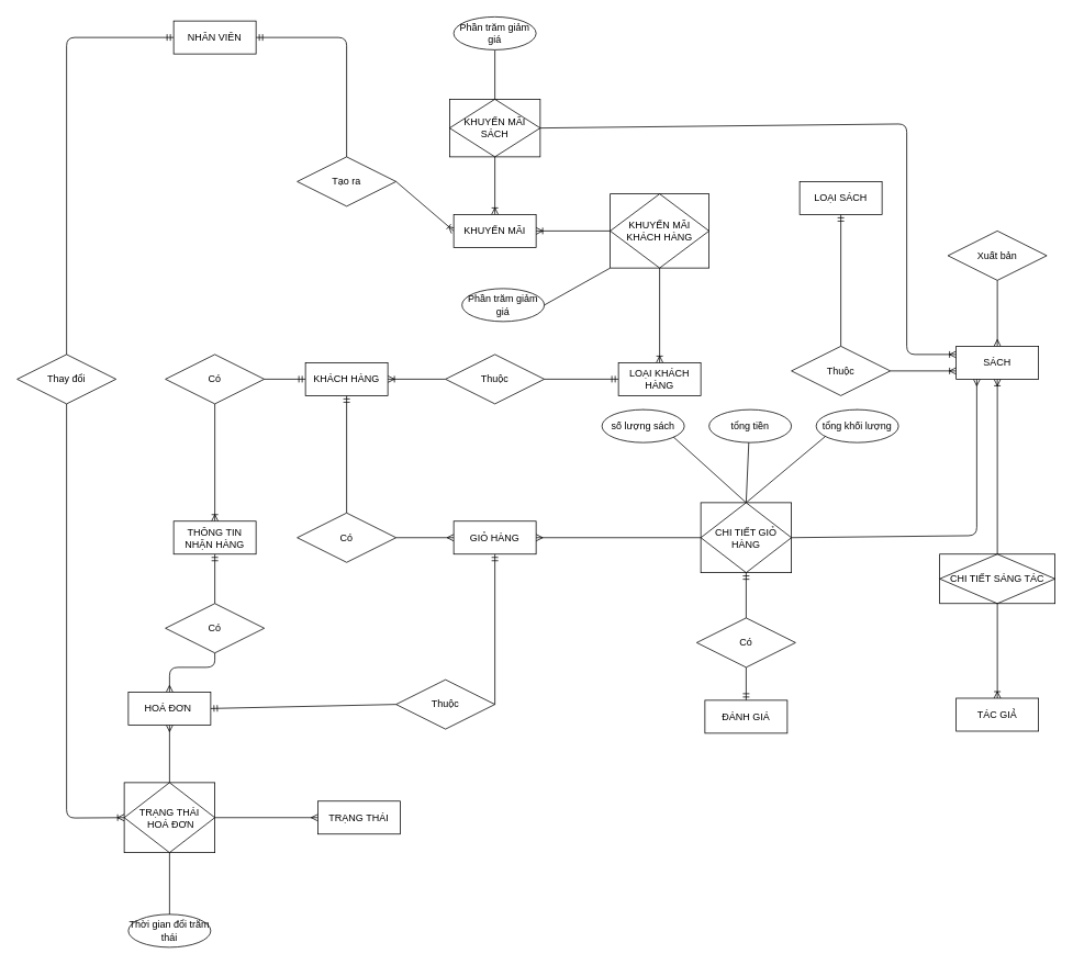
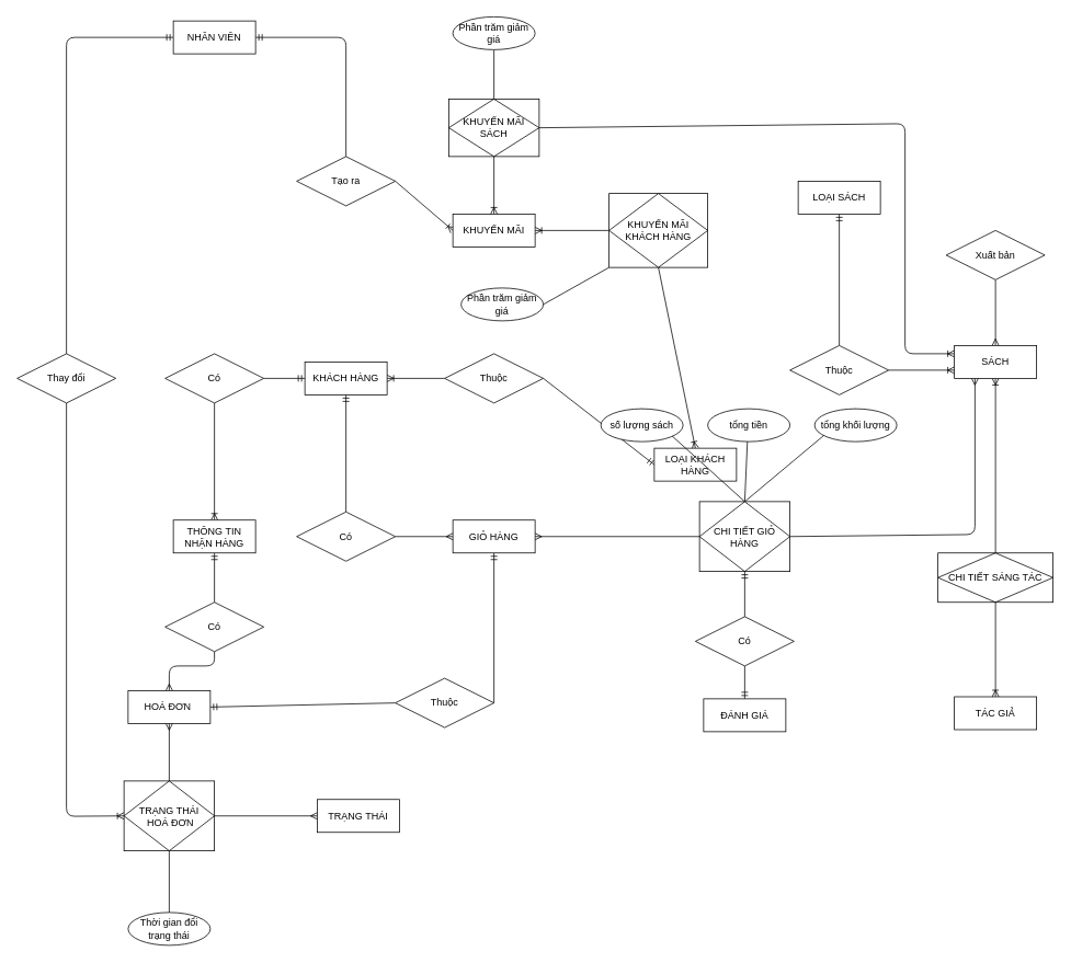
  <mxCell id="0" />
  <mxCell id="1" parent="0" />
  <mxCell id="2" style="edgeStyle=none;html=1;exitX=1;exitY=0.5;exitDx=0;exitDy=0;entryX=0.5;entryY=0;entryDx=0;entryDy=0;startArrow=ERmandOne;startFill=0;endArrow=none;endFill=0;" parent="1" source="4" target="39" edge="1"><mxGeometry relative="1" as="geometry"><Array as="points"><mxPoint x="420" y="45" /></Array></mxGeometry></mxCell>
  <mxCell id="3" style="edgeStyle=none;html=1;exitX=0;exitY=0.5;exitDx=0;exitDy=0;entryX=0.5;entryY=0;entryDx=0;entryDy=0;startArrow=ERmandOne;startFill=0;endArrow=none;endFill=0;" parent="1" source="4" target="61" edge="1"><mxGeometry relative="1" as="geometry"><Array as="points"><mxPoint x="80" y="45" /></Array></mxGeometry></mxCell>
  <mxCell id="4" value="NHÂN VIÊN" style="rounded=0;arcSize=10;whiteSpace=wrap;html=1;align=center;" parent="1" vertex="1"><mxGeometry x="210" y="25" width="100" height="40" as="geometry" /></mxCell>
  <mxCell id="5" style="edgeStyle=none;html=1;exitX=1;exitY=0.5;exitDx=0;exitDy=0;entryX=0;entryY=0.5;entryDx=0;entryDy=0;startArrow=ERoneToMany;startFill=0;endArrow=none;endFill=0;" parent="1" source="9" target="13" edge="1"><mxGeometry relative="1" as="geometry" /></mxCell>
  <mxCell id="6" style="edgeStyle=none;html=1;exitX=0.5;exitY=1;exitDx=0;exitDy=0;entryX=0.5;entryY=0;entryDx=0;entryDy=0;endArrow=none;endFill=0;startArrow=ERmandOne;startFill=0;" parent="1" source="9" target="44" edge="1"><mxGeometry relative="1" as="geometry" /></mxCell>
  <mxCell id="7" style="edgeStyle=none;html=1;exitX=0;exitY=0.5;exitDx=0;exitDy=0;entryX=1;entryY=0.5;entryDx=0;entryDy=0;startArrow=ERmandOne;startFill=0;endArrow=none;endFill=0;" parent="1" source="9" target="67" edge="1"><mxGeometry relative="1" as="geometry" /></mxCell>
  <mxCell id="8" style="edgeStyle=none;html=1;exitX=0.5;exitY=1;exitDx=0;exitDy=0;entryX=0.5;entryY=0;entryDx=0;entryDy=0;startArrow=ERmandOne;startFill=0;endArrow=none;endFill=0;" parent="1" source="48" target="68" edge="1"><mxGeometry relative="1" as="geometry" /></mxCell>
  <mxCell id="9" value="KHÁCH HÀNG" style="whiteSpace=wrap;html=1;align=center;rounded=0;" parent="1" vertex="1"><mxGeometry x="370" y="440" width="100" height="40" as="geometry" /></mxCell>
  <mxCell id="10" style="edgeStyle=none;html=1;exitX=0;exitY=0.5;exitDx=0;exitDy=0;entryX=1;entryY=0.5;entryDx=0;entryDy=0;startArrow=ERmandOne;startFill=0;endArrow=none;endFill=0;" parent="1" source="12" target="13" edge="1"><mxGeometry relative="1" as="geometry" /></mxCell>
  <mxCell id="11" style="edgeStyle=none;html=1;exitX=0.5;exitY=0;exitDx=0;exitDy=0;entryX=0.5;entryY=1;entryDx=0;entryDy=0;startArrow=ERoneToMany;startFill=0;endArrow=none;endFill=0;" parent="1" source="12" target="36" edge="1"><mxGeometry relative="1" as="geometry" /></mxCell>
- <mxCell id="12" value="LOẠI KHÁCH HÀNG" style="whiteSpace=wrap;html=1;align=center;rounded=0;sketch=0;" parent="1" vertex="1"><mxGeometry x="750" y="440" width="100" height="40" as="geometry" /></mxCell>
+ <mxCell id="12" value="LOẠI KHÁCH HÀNG" style="whiteSpace=wrap;html=1;align=center;rounded=0;sketch=0;" parent="1" vertex="1"><mxGeometry x="795" y="545" width="100" height="40" as="geometry" /></mxCell>
  <mxCell id="13" value="Thuộc" style="shape=rhombus;perimeter=rhombusPerimeter;whiteSpace=wrap;html=1;align=center;rounded=0;sketch=0;" parent="1" vertex="1"><mxGeometry x="540" y="430" width="120" height="60" as="geometry" /></mxCell>
  <mxCell id="14" style="edgeStyle=none;html=1;exitX=0;exitY=0.75;exitDx=0;exitDy=0;entryX=1;entryY=0.5;entryDx=0;entryDy=0;startArrow=ERoneToMany;startFill=0;endArrow=none;endFill=0;" parent="1" source="19" target="26" edge="1"><mxGeometry relative="1" as="geometry" /></mxCell>
  <mxCell id="15" style="edgeStyle=none;html=1;exitX=0.5;exitY=1;exitDx=0;exitDy=0;entryX=0.5;entryY=0;entryDx=0;entryDy=0;startArrow=ERoneToMany;startFill=0;endArrow=none;endFill=0;" parent="1" source="19" target="28" edge="1"><mxGeometry relative="1" as="geometry" /></mxCell>
  <mxCell id="16" style="edgeStyle=none;html=1;exitX=0;exitY=0.25;exitDx=0;exitDy=0;entryX=1;entryY=0.5;entryDx=0;entryDy=0;startArrow=ERoneToMany;startFill=0;endArrow=none;endFill=0;" parent="1" source="19" target="34" edge="1"><mxGeometry relative="1" as="geometry"><Array as="points"><mxPoint x="1100" y="430" /><mxPoint x="1100" y="150" /></Array></mxGeometry></mxCell>
  <mxCell id="17" style="edgeStyle=none;html=1;exitX=0.25;exitY=1;exitDx=0;exitDy=0;entryX=1;entryY=0.5;entryDx=0;entryDy=0;startArrow=ERmany;startFill=0;endArrow=none;endFill=0;" parent="1" source="19" target="48" edge="1"><mxGeometry relative="1" as="geometry"><Array as="points"><mxPoint x="1185" y="650" /></Array></mxGeometry></mxCell>
  <mxCell id="18" style="edgeStyle=none;html=1;exitX=0.5;exitY=0;exitDx=0;exitDy=0;entryX=0.5;entryY=1;entryDx=0;entryDy=0;startArrow=ERmany;startFill=0;endArrow=none;endFill=0;" edge="1" parent="1" source="19" target="27"><mxGeometry relative="1" as="geometry" /></mxCell>
  <mxCell id="19" value="SÁCH" style="whiteSpace=wrap;html=1;align=center;rounded=0;" parent="1" vertex="1"><mxGeometry x="1160" y="420" width="100" height="40" as="geometry" /></mxCell>
  <mxCell id="20" style="edgeStyle=none;html=1;entryX=0.5;entryY=1;entryDx=0;entryDy=0;startArrow=ERoneToMany;startFill=0;endArrow=none;endFill=0;" parent="1" source="21" target="28" edge="1"><mxGeometry relative="1" as="geometry" /></mxCell>
  <mxCell id="21" value="TÁC GIẢ" style="whiteSpace=wrap;html=1;align=center;rounded=0;" parent="1" vertex="1"><mxGeometry x="1160" y="847.5" width="100" height="40" as="geometry" /></mxCell>
  <mxCell id="22" style="edgeStyle=none;html=1;exitX=0.5;exitY=0;exitDx=0;exitDy=0;entryX=0.5;entryY=1;entryDx=0;entryDy=0;startArrow=ERmandOne;startFill=0;endArrow=none;endFill=0;" parent="1" source="23" target="68" edge="1"><mxGeometry relative="1" as="geometry" /></mxCell>
  <mxCell id="23" value="ĐÁNH GIÁ" style="whiteSpace=wrap;html=1;align=center;rounded=0;" parent="1" vertex="1"><mxGeometry x="855" y="850" width="100" height="40" as="geometry" /></mxCell>
  <mxCell id="24" style="edgeStyle=none;html=1;exitX=0.5;exitY=1;exitDx=0;exitDy=0;entryX=0.5;entryY=0;entryDx=0;entryDy=0;startArrow=ERmandOne;startFill=0;endArrow=none;endFill=0;" parent="1" source="25" target="26" edge="1"><mxGeometry relative="1" as="geometry" /></mxCell>
  <mxCell id="25" value="LOẠI SÁCH" style="whiteSpace=wrap;html=1;align=center;rounded=0;" parent="1" vertex="1"><mxGeometry x="970" y="220" width="100" height="40" as="geometry" /></mxCell>
  <mxCell id="26" value="Thuộc" style="shape=rhombus;perimeter=rhombusPerimeter;whiteSpace=wrap;html=1;align=center;rounded=0;" parent="1" vertex="1"><mxGeometry x="960" y="420" width="120" height="60" as="geometry" /></mxCell>
  <mxCell id="27" value="Xuất bản" style="shape=rhombus;perimeter=rhombusPerimeter;whiteSpace=wrap;html=1;align=center;rounded=0;" parent="1" vertex="1"><mxGeometry x="1150" y="280" width="120" height="60" as="geometry" /></mxCell>
  <mxCell id="28" value="CHI TIẾT SÁNG TÁC" style="shape=associativeEntity;whiteSpace=wrap;html=1;align=center;rounded=0;sketch=0;" parent="1" vertex="1"><mxGeometry x="1140" y="672.5" width="140" height="60" as="geometry" /></mxCell>
  <mxCell id="29" style="edgeStyle=none;html=1;exitX=1;exitY=0.5;exitDx=0;exitDy=0;entryX=0;entryY=0.5;entryDx=0;entryDy=0;startArrow=ERoneToMany;startFill=0;endArrow=none;endFill=0;" parent="1" source="32" target="36" edge="1"><mxGeometry relative="1" as="geometry" /></mxCell>
  <mxCell id="30" style="edgeStyle=none;html=1;exitX=0.5;exitY=0;exitDx=0;exitDy=0;entryX=0.5;entryY=1;entryDx=0;entryDy=0;startArrow=ERoneToMany;startFill=0;endArrow=none;endFill=0;" parent="1" source="32" target="34" edge="1"><mxGeometry relative="1" as="geometry" /></mxCell>
  <mxCell id="31" style="edgeStyle=none;html=1;exitX=0;exitY=0.5;exitDx=0;exitDy=0;entryX=1;entryY=0.5;entryDx=0;entryDy=0;startArrow=ERoneToMany;startFill=0;endArrow=none;endFill=0;" parent="1" source="32" target="39" edge="1"><mxGeometry relative="1" as="geometry" /></mxCell>
  <mxCell id="32" value="KHUYẾN MÃI" style="rounded=0;arcSize=10;whiteSpace=wrap;html=1;align=center;" parent="1" vertex="1"><mxGeometry x="550" y="260" width="100" height="40" as="geometry" /></mxCell>
  <mxCell id="33" style="edgeStyle=none;html=1;exitX=0.5;exitY=0;exitDx=0;exitDy=0;entryX=0.5;entryY=1;entryDx=0;entryDy=0;startArrow=none;startFill=0;endArrow=none;endFill=0;" parent="1" source="34" target="38" edge="1"><mxGeometry relative="1" as="geometry" /></mxCell>
  <mxCell id="34" value="KHUYẾN MÃI SÁCH" style="shape=associativeEntity;whiteSpace=wrap;html=1;align=center;rounded=0;sketch=0;" parent="1" vertex="1"><mxGeometry x="545" y="120" width="110" height="70" as="geometry" /></mxCell>
  <mxCell id="35" style="edgeStyle=none;html=1;exitX=0;exitY=1;exitDx=0;exitDy=0;entryX=1;entryY=0.5;entryDx=0;entryDy=0;startArrow=none;startFill=0;endArrow=none;endFill=0;" parent="1" source="36" target="37" edge="1"><mxGeometry relative="1" as="geometry" /></mxCell>
  <mxCell id="36" value="KHUYẾN MÃI KHÁCH HÀNG" style="shape=associativeEntity;whiteSpace=wrap;html=1;align=center;rounded=0;sketch=0;" parent="1" vertex="1"><mxGeometry x="740" y="235" width="120" height="90" as="geometry" /></mxCell>
  <mxCell id="37" value="Phần trăm giảm giá" style="ellipse;whiteSpace=wrap;html=1;align=center;rounded=0;sketch=0;" parent="1" vertex="1"><mxGeometry x="560" y="350" width="100" height="40" as="geometry" /></mxCell>
  <mxCell id="38" value="Phần trăm giảm giá" style="ellipse;whiteSpace=wrap;html=1;align=center;rounded=0;sketch=0;" parent="1" vertex="1"><mxGeometry x="550" y="20" width="100" height="40" as="geometry" /></mxCell>
  <mxCell id="39" value="Tạo ra" style="shape=rhombus;perimeter=rhombusPerimeter;whiteSpace=wrap;html=1;align=center;rounded=0;" parent="1" vertex="1"><mxGeometry x="360" y="190" width="120" height="60" as="geometry" /></mxCell>
  <mxCell id="40" style="edgeStyle=none;html=1;exitX=0;exitY=0.5;exitDx=0;exitDy=0;entryX=1;entryY=0.5;entryDx=0;entryDy=0;startArrow=ERmany;startFill=0;endArrow=none;endFill=0;" parent="1" source="43" target="44" edge="1"><mxGeometry relative="1" as="geometry" /></mxCell>
  <mxCell id="41" style="edgeStyle=none;html=1;exitX=1;exitY=0.5;exitDx=0;exitDy=0;entryX=0;entryY=0.5;entryDx=0;entryDy=0;startArrow=ERmany;startFill=0;endArrow=none;endFill=0;" parent="1" source="43" target="48" edge="1"><mxGeometry relative="1" as="geometry" /></mxCell>
  <mxCell id="42" style="edgeStyle=none;html=1;exitX=0.5;exitY=1;exitDx=0;exitDy=0;entryX=1;entryY=0.5;entryDx=0;entryDy=0;startArrow=ERmandOne;startFill=0;endArrow=none;endFill=0;" parent="1" source="43" target="60" edge="1"><mxGeometry relative="1" as="geometry" /></mxCell>
  <mxCell id="43" value="GIỎ HÀNG" style="rounded=0;arcSize=10;whiteSpace=wrap;html=1;align=center;" parent="1" vertex="1"><mxGeometry x="550" y="632.5" width="100" height="40" as="geometry" /></mxCell>
  <mxCell id="44" value="Có" style="shape=rhombus;perimeter=rhombusPerimeter;whiteSpace=wrap;html=1;align=center;rounded=0;sketch=0;" parent="1" vertex="1"><mxGeometry x="360" y="622.5" width="120" height="60" as="geometry" /></mxCell>
  <mxCell id="45" style="edgeStyle=none;html=1;exitX=0.5;exitY=0;exitDx=0;exitDy=0;entryX=0.5;entryY=0;entryDx=0;entryDy=0;startArrow=none;startFill=0;endArrow=open;endFill=0;" parent="1" source="48" target="62" edge="1"><mxGeometry relative="1" as="geometry" /></mxCell>
  <mxCell id="46" style="edgeStyle=none;html=1;exitX=0.5;exitY=0;exitDx=0;exitDy=0;entryX=0.5;entryY=0;entryDx=0;entryDy=0;startArrow=none;startFill=0;endArrow=none;endFill=0;" parent="1" source="48" target="63" edge="1"><mxGeometry relative="1" as="geometry" /></mxCell>
  <mxCell id="47" style="edgeStyle=none;html=1;exitX=0.5;exitY=0;exitDx=0;exitDy=0;entryX=0.5;entryY=0;entryDx=0;entryDy=0;startArrow=none;startFill=0;endArrow=none;endFill=0;" parent="1" source="48" target="49" edge="1"><mxGeometry relative="1" as="geometry" /></mxCell>
  <mxCell id="48" value="CHI TIẾT GIỎ HÀNG" style="shape=associativeEntity;whiteSpace=wrap;html=1;align=center;rounded=0;sketch=0;" parent="1" vertex="1"><mxGeometry x="850" y="610" width="110" height="85" as="geometry" /></mxCell>
  <mxCell id="49" value="số lượng sách" style="ellipse;whiteSpace=wrap;html=1;align=center;rounded=0;sketch=0;" parent="1" vertex="1"><mxGeometry x="730" y="497" width="100" height="40" as="geometry" /></mxCell>
  <mxCell id="50" style="edgeStyle=none;html=1;exitX=0.5;exitY=1;exitDx=0;exitDy=0;entryX=0.5;entryY=0;entryDx=0;entryDy=0;startArrow=ERmany;startFill=0;endArrow=none;endFill=0;" parent="1" source="54" target="58" edge="1"><mxGeometry relative="1" as="geometry"><mxPoint x="370" y="845" as="targetPoint" /></mxGeometry></mxCell>
  <mxCell id="51" style="edgeStyle=none;html=1;exitX=1;exitY=0.5;exitDx=0;exitDy=0;entryX=0;entryY=0.5;entryDx=0;entryDy=0;startArrow=ERmandOne;startFill=0;endArrow=none;endFill=0;" parent="1" source="54" target="60" edge="1"><mxGeometry relative="1" as="geometry" /></mxCell>
  <mxCell id="52" style="edgeStyle=none;html=1;exitX=0;exitY=0.5;exitDx=0;exitDy=0;entryX=0.5;entryY=1;entryDx=0;entryDy=0;startArrow=ERoneToMany;startFill=0;endArrow=none;endFill=0;" parent="1" source="58" target="61" edge="1"><mxGeometry relative="1" as="geometry"><Array as="points"><mxPoint x="80" y="993" /></Array></mxGeometry></mxCell>
  <mxCell id="53" style="edgeStyle=none;html=1;exitX=0.5;exitY=0;exitDx=0;exitDy=0;entryX=0.5;entryY=1;entryDx=0;entryDy=0;startArrow=ERmany;startFill=0;endArrow=none;endFill=0;" edge="1" parent="1" source="54" target="69"><mxGeometry relative="1" as="geometry"><Array as="points"><mxPoint x="205" y="810" /><mxPoint y="810" x="260" /></Array></mxGeometry></mxCell>
  <mxCell id="54" value="HOÁ ĐƠN&amp;nbsp;" style="whiteSpace=wrap;html=1;align=center;rounded=0;" parent="1" vertex="1"><mxGeometry x="155" y="840" width="100" height="40" as="geometry" /></mxCell>
  <mxCell id="55" style="edgeStyle=none;html=1;exitX=0;exitY=0.5;exitDx=0;exitDy=0;entryX=1;entryY=0.5;entryDx=0;entryDy=0;startArrow=ERmany;startFill=0;endArrow=none;endFill=0;" parent="1" source="56" target="58" edge="1"><mxGeometry relative="1" as="geometry"><mxPoint x="490" y="845" as="targetPoint" /></mxGeometry></mxCell>
  <mxCell id="56" value="TRẠNG THÁI" style="whiteSpace=wrap;html=1;align=center;rounded=0;" parent="1" vertex="1"><mxGeometry x="385" y="972.5" width="100" height="40" as="geometry" /></mxCell>
  <mxCell id="57" style="edgeStyle=none;html=1;exitX=0.5;exitY=1;exitDx=0;exitDy=0;entryX=0.5;entryY=0;entryDx=0;entryDy=0;startArrow=none;startFill=0;endArrow=none;endFill=0;" parent="1" source="58" target="59" edge="1"><mxGeometry relative="1" as="geometry" /></mxCell>
  <mxCell id="58" value="TRẠNG THÁI&lt;br&gt;&amp;nbsp;HOÁ ĐƠN" style="shape=associativeEntity;whiteSpace=wrap;html=1;align=center;rounded=0;sketch=0;" parent="1" vertex="1"><mxGeometry x="150" y="950" width="110" height="85" as="geometry" /></mxCell>
- <mxCell id="59" value="Thời gian đổi trăm thái" style="ellipse;whiteSpace=wrap;html=1;align=center;rounded=0;sketch=0;" parent="1" vertex="1"><mxGeometry x="155" y="1110" width="100" height="40" as="geometry" /></mxCell>
+ <mxCell id="59" value="Thời gian đổi trạng thái" style="ellipse;whiteSpace=wrap;html=1;align=center;rounded=0;sketch=0;" parent="1" vertex="1"><mxGeometry x="155" y="1110" width="100" height="40" as="geometry" /></mxCell>
  <mxCell id="60" value="Thuộc" style="shape=rhombus;perimeter=rhombusPerimeter;whiteSpace=wrap;html=1;align=center;rounded=0;sketch=0;" parent="1" vertex="1"><mxGeometry x="480" y="825" width="120" height="60" as="geometry" /></mxCell>
  <mxCell id="61" value="Thay đổi" style="shape=rhombus;perimeter=rhombusPerimeter;whiteSpace=wrap;html=1;align=center;rounded=0;" parent="1" vertex="1"><mxGeometry x="20" y="430" width="120" height="60" as="geometry" /></mxCell>
  <mxCell id="62" value="tổng tiền" style="ellipse;whiteSpace=wrap;html=1;align=center;rounded=0;sketch=0;" parent="1" vertex="1"><mxGeometry x="860" y="497" width="100" height="40" as="geometry" /></mxCell>
  <mxCell id="63" value="tổng khối lượng" style="ellipse;whiteSpace=wrap;html=1;align=center;rounded=0;sketch=0;" parent="1" vertex="1"><mxGeometry x="990" y="497" width="100" height="40" as="geometry" /></mxCell>
  <mxCell id="64" style="edgeStyle=none;html=1;exitX=0.5;exitY=0;exitDx=0;exitDy=0;entryX=0.5;entryY=1;entryDx=0;entryDy=0;startArrow=ERoneToMany;startFill=0;endArrow=none;endFill=0;" parent="1" source="66" target="67" edge="1"><mxGeometry relative="1" as="geometry" /></mxCell>
  <mxCell id="65" style="edgeStyle=none;html=1;exitX=0.5;exitY=1;exitDx=0;exitDy=0;entryX=0.5;entryY=0;entryDx=0;entryDy=0;startArrow=ERmandOne;startFill=0;endArrow=none;endFill=0;" edge="1" parent="1" source="66" target="69"><mxGeometry relative="1" as="geometry" /></mxCell>
  <mxCell id="66" value="THÔNG TIN&lt;br&gt;NHẬN HÀNG" style="whiteSpace=wrap;html=1;align=center;rounded=0;" parent="1" vertex="1"><mxGeometry x="210" y="632.5" width="100" height="40" as="geometry" /></mxCell>
  <mxCell id="67" value="Có" style="shape=rhombus;perimeter=rhombusPerimeter;whiteSpace=wrap;html=1;align=center;rounded=0;sketch=0;" parent="1" vertex="1"><mxGeometry x="200" y="430" width="120" height="60" as="geometry" /></mxCell>
  <mxCell id="68" value="Có" style="shape=rhombus;perimeter=rhombusPerimeter;whiteSpace=wrap;html=1;align=center;rounded=0;sketch=0;" parent="1" vertex="1"><mxGeometry x="845" y="750" width="120" height="60" as="geometry" /></mxCell>
  <mxCell id="69" value="Có" style="shape=rhombus;perimeter=rhombusPerimeter;whiteSpace=wrap;html=1;align=center;rounded=0;sketch=0;" vertex="1" parent="1"><mxGeometry x="200" y="732.5" width="120" height="60" as="geometry" /></mxCell>
